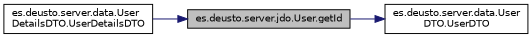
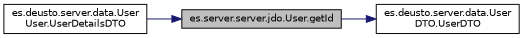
  digraph {
    rankdir=RL
    node [color=black fillcolor=white fontname=Helvetica fontsize=10 shape=record style=filled]
    edge [color=midnightblue dir=back fontname=Helvetica fontsize=10 labelfontname=Helvetica labelfontsize=10 style=solid]
-   n1 [fillcolor=grey75 fontcolor=black height=0.2 label="es.deusto.server.jdo.User.getId" width=0.4]
-   n2 [height=0.2 label="es.deusto.server.data.User\lDetailsDTO.UserDetailsDTO" width=0.4]
+   n1 [fillcolor=grey75 fontcolor=black height=0.2 label="es.server.server.jdo.User.getId" width=0.4]
+   n2 [height=0.2 label="es.deusto.server.data.User\lUser.UserDetailsDTO" width=0.4]
    n3 [height=0.2 label="es.deusto.server.data.User\lDTO.UserDTO" width=0.4]
    n1 -> n2
    n3 -> n1
  }
